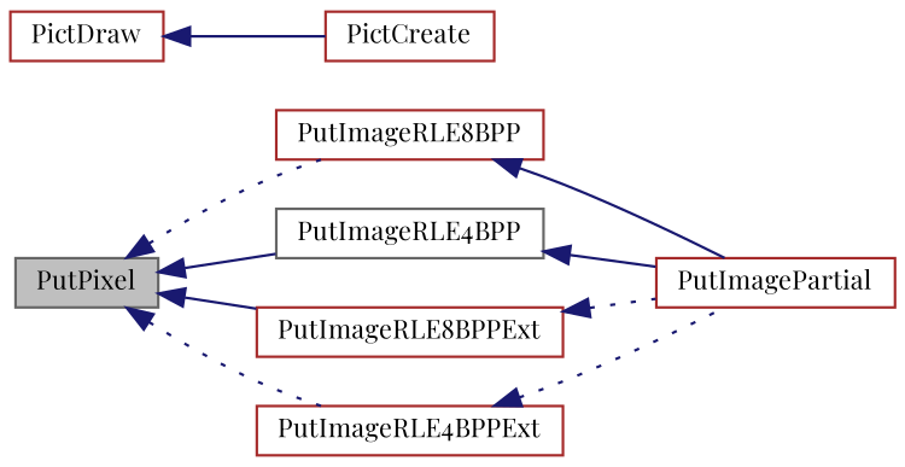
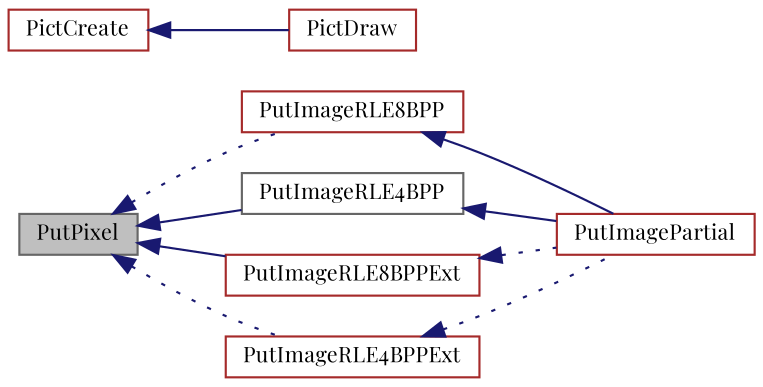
  digraph {
    fontname="Playfair Display"
    rankdir=LR
    node [color=brown fillcolor=white fontname="Playfair Display" fontsize=10 shape=record style=filled]
    edge [color=midnightblue dir=back fontname="Playfair Display" fontsize=10 labelfontname=Helvetica labelfontsize=10 style=solid]
    n1 [color=gray40 fillcolor=grey75 fontcolor=black height=0.2 label=PutPixel width=0.4]
    n2 [height=0.2 label=PutImageRLE8BPP width=0.4]
    n3 [color=gray40 height=0.2 label=PutImageRLE4BPP width=0.4]
    n4 [height=0.2 label=PutImageRLE8BPPExt width=0.4]
    n5 [height=0.2 label=PutImageRLE4BPPExt width=0.4]
    n6 [height=0.2 label=PutImagePartial width=0.4]
    n7 [height=0.2 label=PictDraw width=0.4]
    n8 [height=0.2 label=PictCreate width=0.4]
    n1 -> n2 [style=dotted]
    n1 -> n3
    n1 -> n4
    n1 -> n5 [style=dotted]
    n2 -> n6
    n3 -> n6
    n4 -> n6 [style=dotted]
    n5 -> n6 [style=dotted]
-   n7 -> n8
+   n8 -> n7
  }
